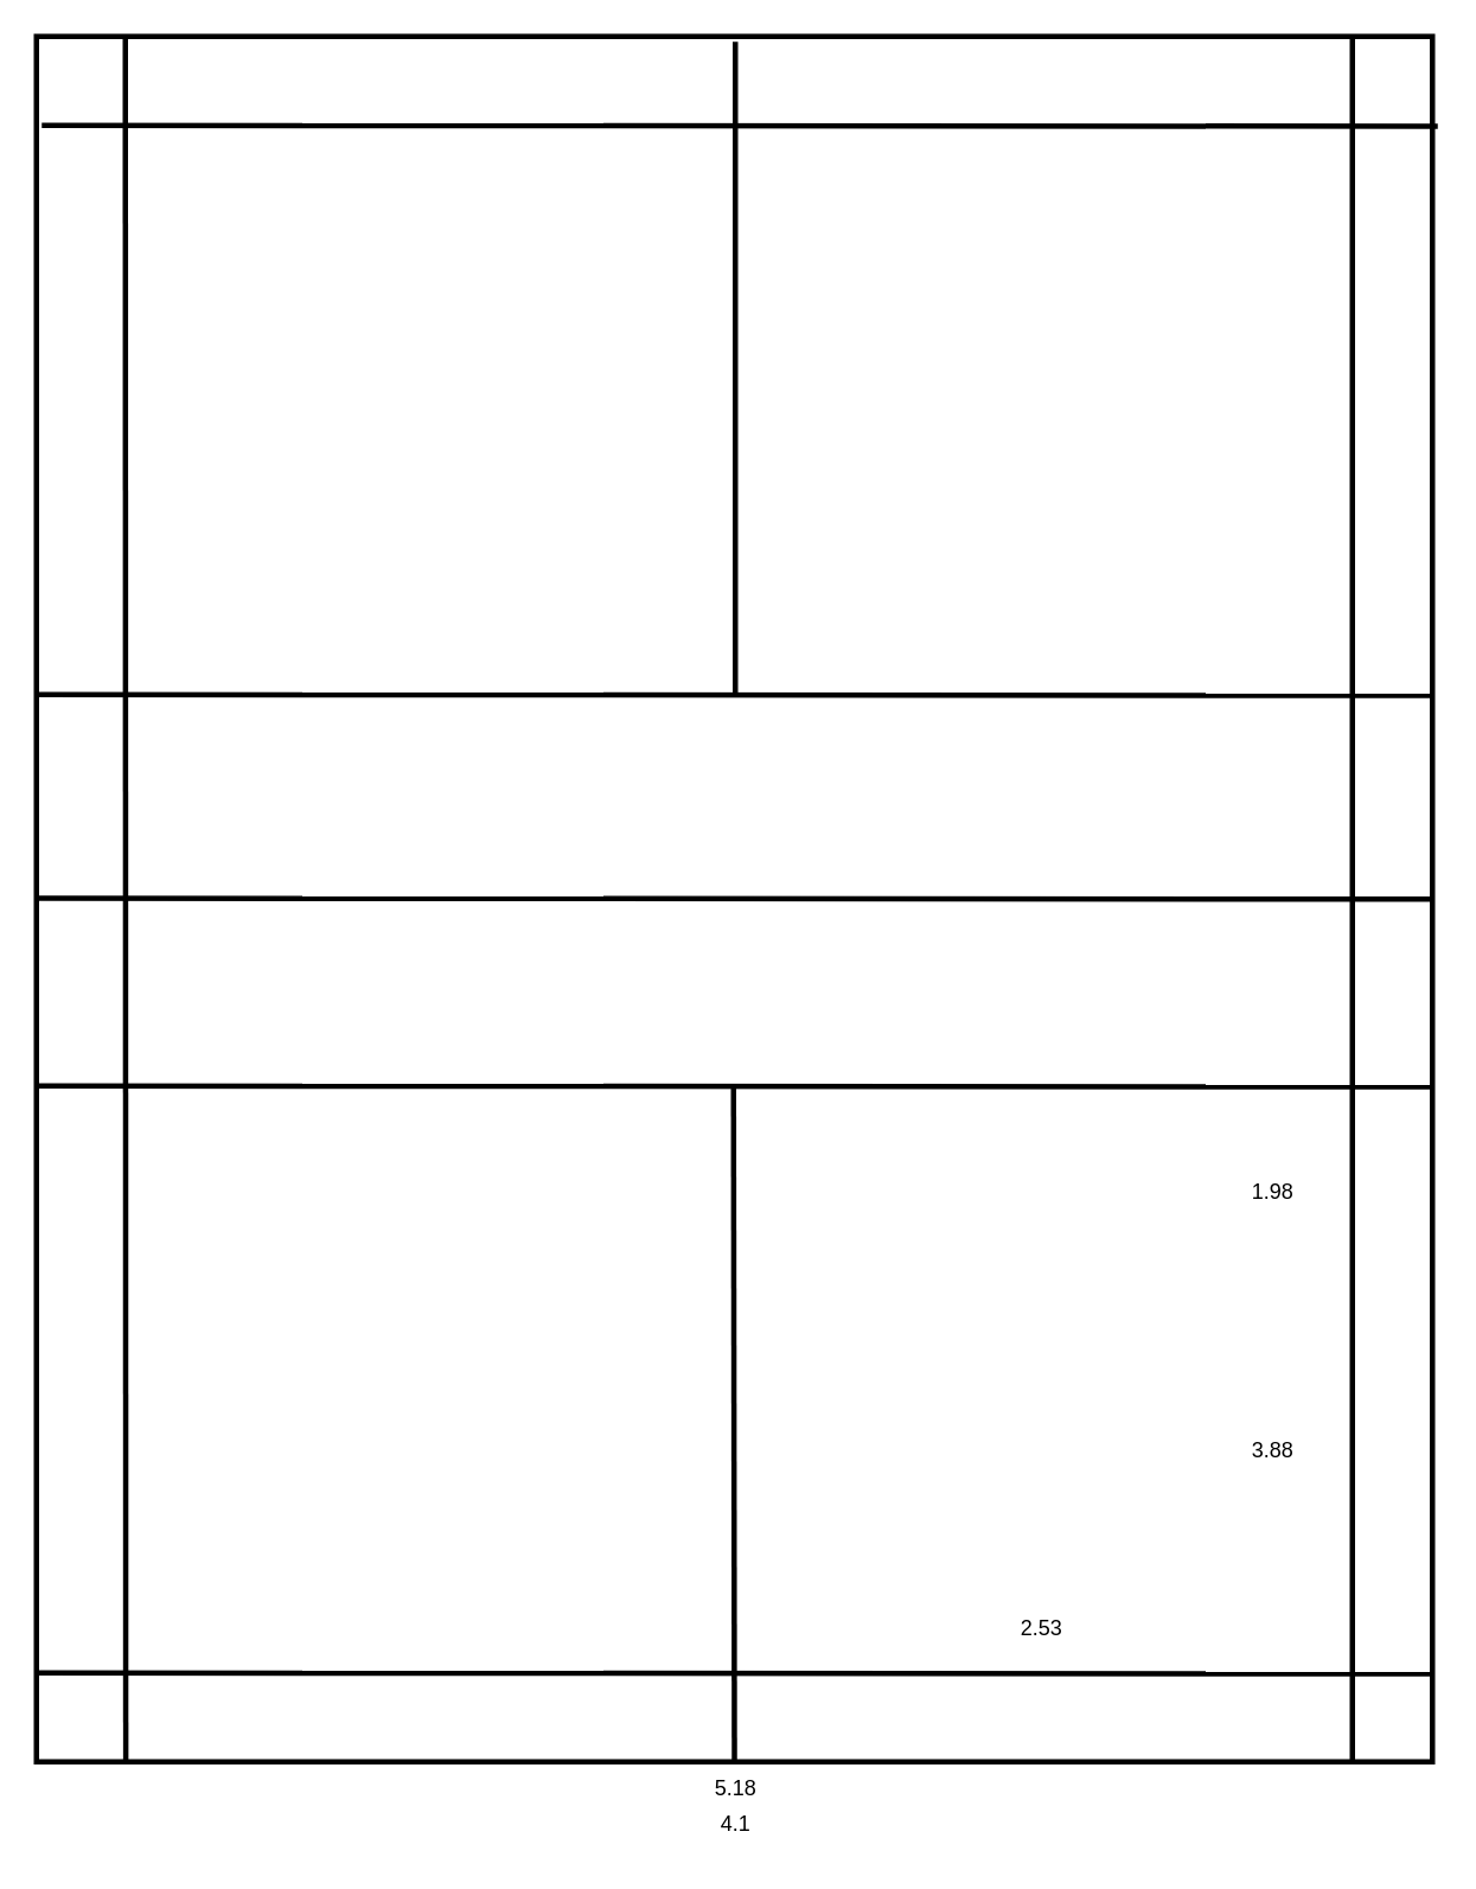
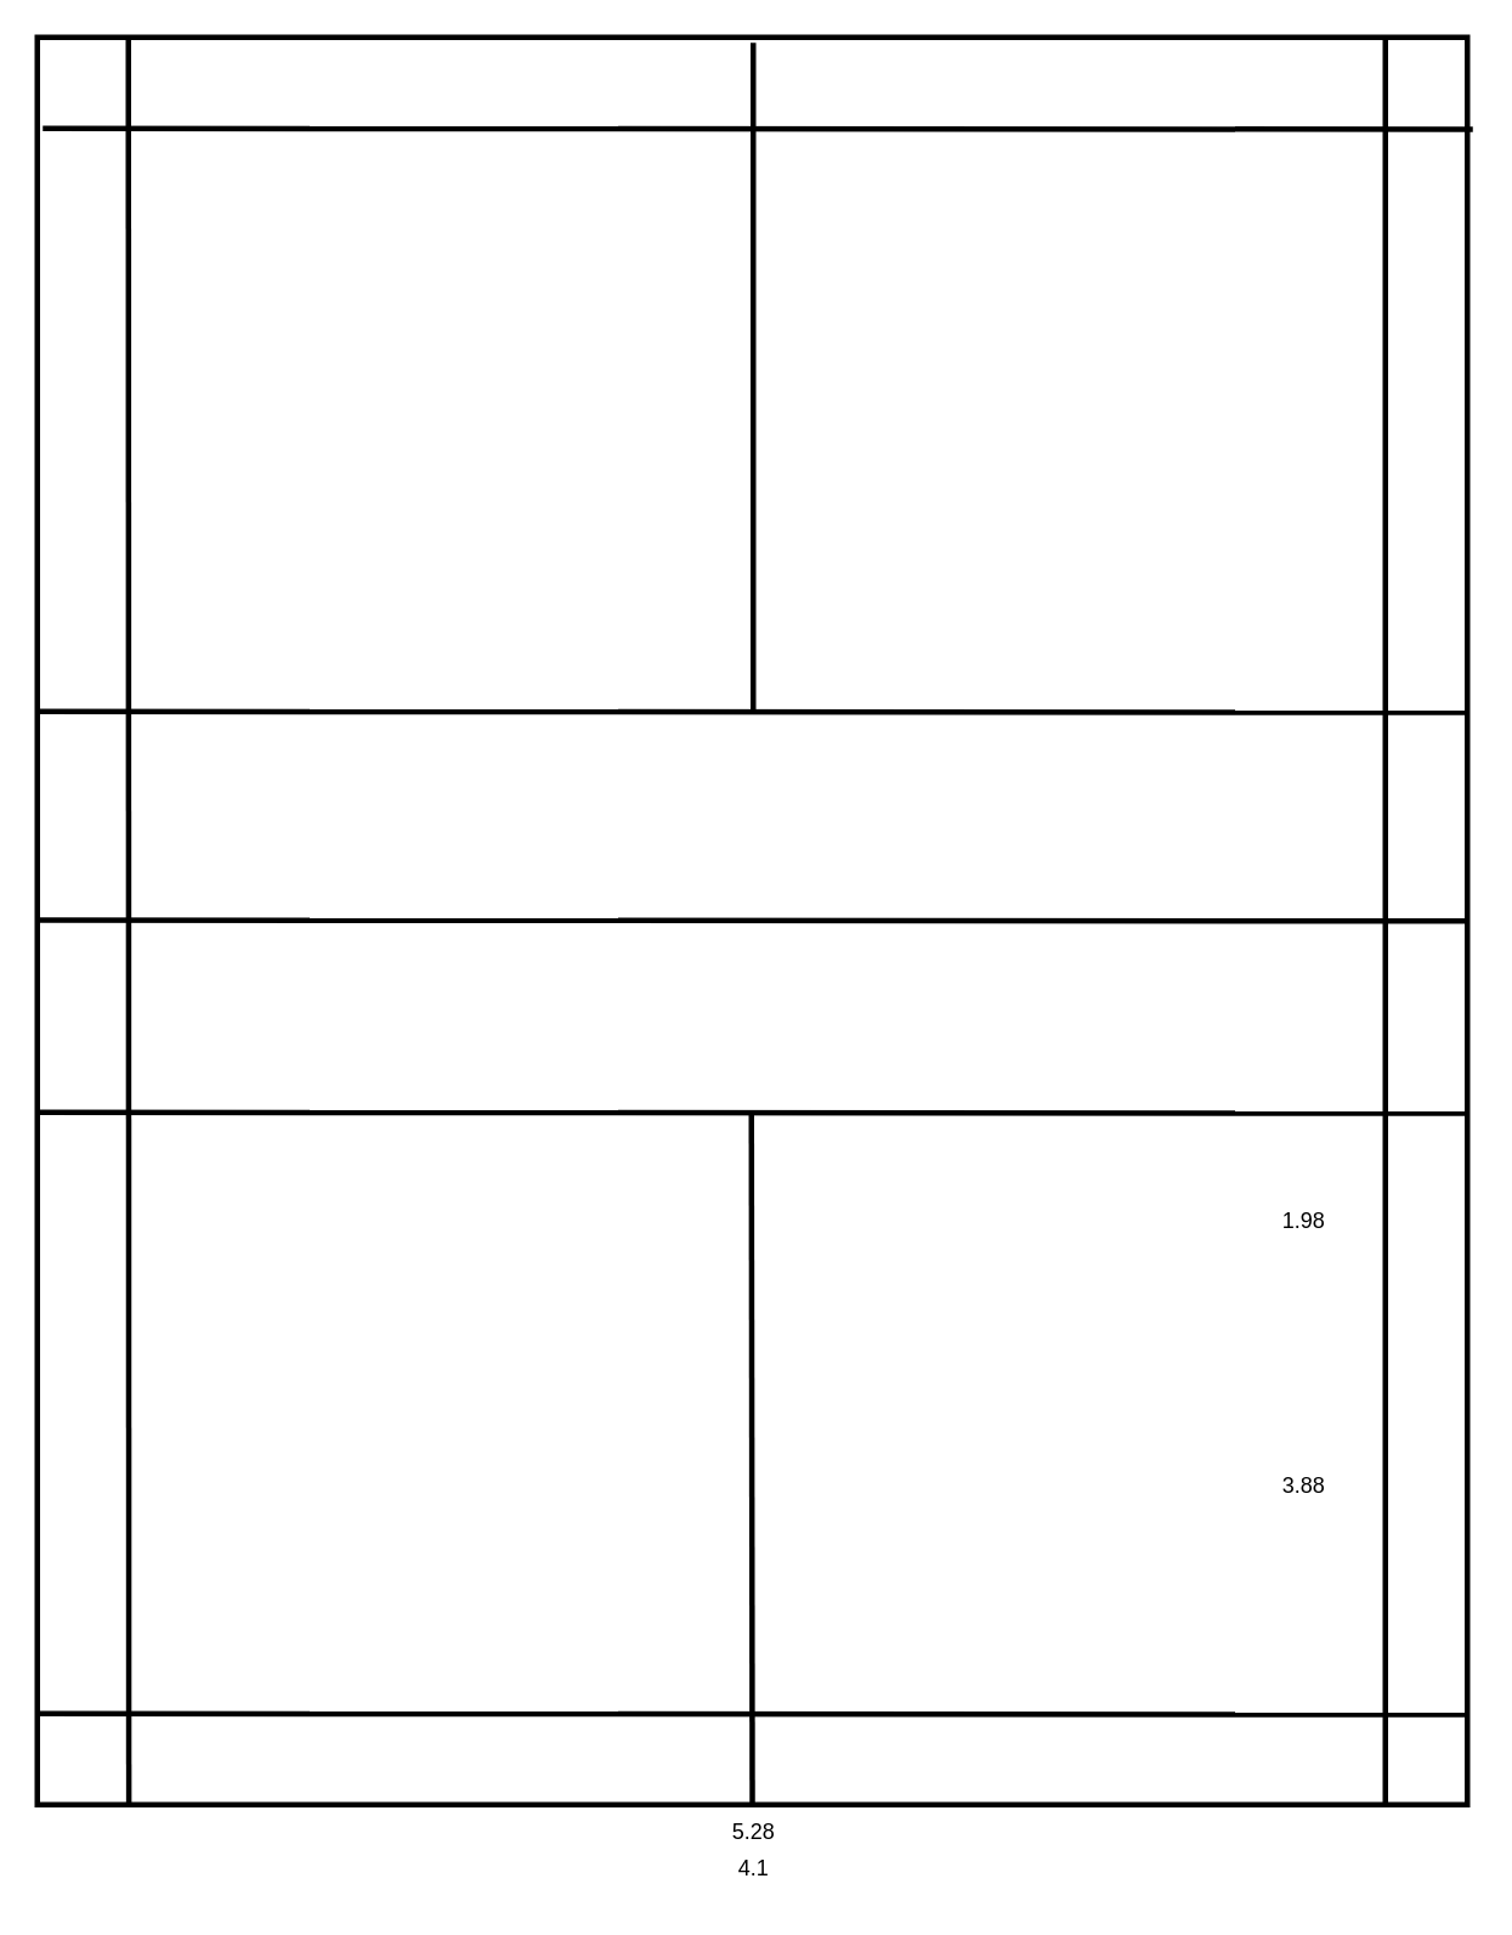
  <mxCell id="0" />
  <mxCell id="1" parent="0" />
  <mxCell id="2" value="" style="rounded=0;whiteSpace=wrap;html=1;strokeWidth=3;strokeColor=#000000;" vertex="1" parent="1"><mxGeometry x="20" y="20" width="785" height="970" as="geometry" /></mxCell>
  <mxCell id="3" value="" style="endArrow=none;html=1;rounded=0;entryX=1;entryY=0.5;entryDx=0;entryDy=0;strokeColor=#000000;strokeWidth=3;" edge="1" parent="1" target="2"><mxGeometry width="50" height="50" relative="1" as="geometry"><mxPoint x="20" y="504.5" as="sourcePoint" /><mxPoint x="780" y="504.5" as="targetPoint" /></mxGeometry></mxCell>
  <mxCell id="4" value="" style="endArrow=none;html=1;rounded=0;entryX=1;entryY=0.5;entryDx=0;entryDy=0;strokeWidth=3;strokeColor=#000000;" edge="1" parent="1"><mxGeometry width="50" height="50" relative="1" as="geometry"><mxPoint x="23" y="70" as="sourcePoint" /><mxPoint x="808" y="70.5" as="targetPoint" /></mxGeometry></mxCell>
  <mxCell id="5" value="" style="endArrow=none;html=1;rounded=0;entryX=1;entryY=0.5;entryDx=0;entryDy=0;strokeWidth=3;strokeColor=#000000;" edge="1" parent="1"><mxGeometry width="50" height="50" relative="1" as="geometry"><mxPoint x="20" y="940" as="sourcePoint" /><mxPoint x="805" y="940.5" as="targetPoint" /></mxGeometry></mxCell>
  <mxCell id="6" value="" style="endArrow=none;html=1;rounded=0;strokeWidth=3;strokeColor=#000000;" edge="1" parent="1"><mxGeometry width="50" height="50" relative="1" as="geometry"><mxPoint x="413" y="390" as="sourcePoint" /><mxPoint x="413" y="23" as="targetPoint" /></mxGeometry></mxCell>
  <mxCell id="7" value="" style="endArrow=none;html=1;rounded=0;entryX=1;entryY=0.5;entryDx=0;entryDy=0;strokeWidth=3;strokeColor=#000000;" edge="1" parent="1"><mxGeometry width="50" height="50" relative="1" as="geometry"><mxPoint x="20" y="610" as="sourcePoint" /><mxPoint x="805" y="610.5" as="targetPoint" /></mxGeometry></mxCell>
  <mxCell id="8" value="" style="endArrow=none;html=1;rounded=0;entryX=1;entryY=0.5;entryDx=0;entryDy=0;strokeColor=#000000;strokeWidth=3;" edge="1" parent="1"><mxGeometry width="50" height="50" relative="1" as="geometry"><mxPoint x="20" y="390" as="sourcePoint" /><mxPoint x="805" y="390.5" as="targetPoint" /></mxGeometry></mxCell>
  <mxCell id="9" value="" style="endArrow=none;html=1;rounded=0;exitX=0.5;exitY=1;exitDx=0;exitDy=0;strokeWidth=3;strokeColor=#000000;" edge="1" parent="1" source="2"><mxGeometry width="50" height="50" relative="1" as="geometry"><mxPoint x="412" y="977" as="sourcePoint" /><mxPoint x="412" y="610" as="targetPoint" /></mxGeometry></mxCell>
  <mxCell id="10" value="1.98" style="text;html=1;align=center;verticalAlign=middle;resizable=0;points=[];autosize=1;strokeColor=none;fillColor=none;strokeWidth=3;" vertex="1" parent="1"><mxGeometry x="690" y="655" width="50" height="30" as="geometry" /></mxCell>
  <mxCell id="11" value="" style="endArrow=none;html=1;rounded=0;strokeWidth=3;strokeColor=#000000;exitX=0.064;exitY=1;exitDx=0;exitDy=0;exitPerimeter=0;" edge="1" parent="1" source="2"><mxGeometry width="50" height="50" relative="1" as="geometry"><mxPoint x="70" y="387" as="sourcePoint" /><mxPoint x="70" y="20" as="targetPoint" /></mxGeometry></mxCell>
  <mxCell id="12" value="" style="endArrow=none;html=1;rounded=0;strokeWidth=3;strokeColor=#000000;exitX=0.064;exitY=1;exitDx=0;exitDy=0;exitPerimeter=0;" edge="1" parent="1"><mxGeometry width="50" height="50" relative="1" as="geometry"><mxPoint x="760" y="990" as="sourcePoint" /><mxPoint x="760" y="20" as="targetPoint" /></mxGeometry></mxCell>
- <mxCell id="13" value="5.18" style="text;html=1;align=center;verticalAlign=middle;resizable=0;points=[];autosize=1;strokeColor=none;fillColor=none;strokeWidth=3;" vertex="1" parent="1"><mxGeometry x="387.5" y="990" width="50" height="30" as="geometry" /></mxCell>
+ <mxCell id="13" value="5.28" style="text;html=1;align=center;verticalAlign=middle;resizable=0;points=[];autosize=1;strokeColor=none;fillColor=none;strokeWidth=3;" vertex="1" parent="1"><mxGeometry x="387.5" y="990" width="50" height="30" as="geometry" /></mxCell>
  <mxCell id="14" value="4.1" style="text;html=1;align=center;verticalAlign=middle;resizable=0;points=[];autosize=1;strokeColor=none;fillColor=none;strokeWidth=3;" vertex="1" parent="1"><mxGeometry x="392.5" y="1010" width="40" height="30" as="geometry" /></mxCell>
- <mxCell id="15" value="2.53" style="text;html=1;align=center;verticalAlign=middle;resizable=0;points=[];autosize=1;strokeColor=none;fillColor=none;" vertex="1" parent="1"><mxGeometry x="560" y="900" width="50" height="30" as="geometry" /></mxCell>
  <mxCell id="16" value="3.88" style="text;html=1;align=center;verticalAlign=middle;resizable=0;points=[];autosize=1;strokeColor=none;fillColor=none;" vertex="1" parent="1"><mxGeometry x="690" y="800" width="50" height="30" as="geometry" /></mxCell>
